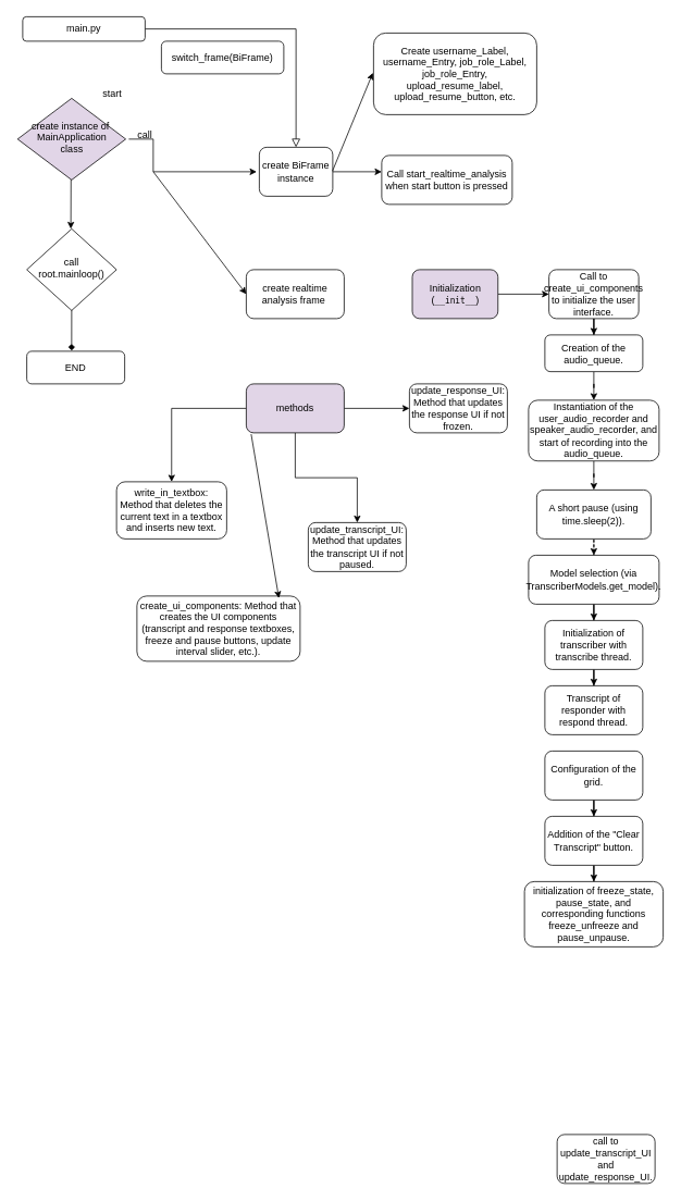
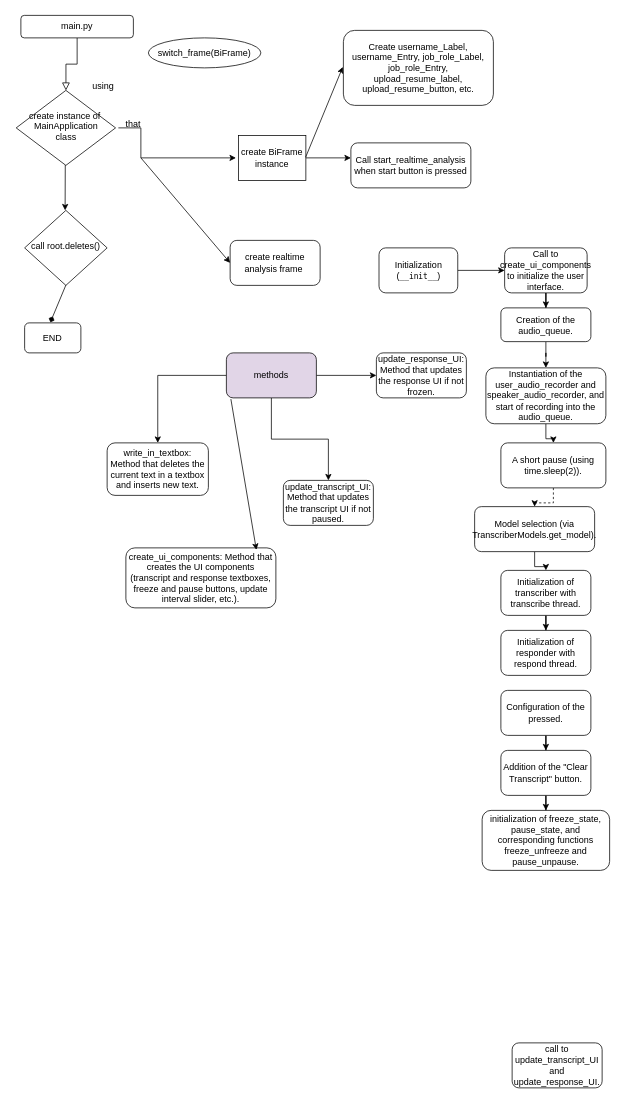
  <mxCell id="0" />
  <mxCell id="1" parent="0" />
- <mxCell id="2" value="" style="rounded=0;html=1;jettySize=auto;orthogonalLoop=1;fontSize=11;endArrow=block;endFill=0;endSize=8;strokeWidth=1;shadow=0;labelBackgroundColor=none;edgeStyle=orthogonalEdgeStyle;" parent="1" source="3" target="11" edge="1"><mxGeometry relative="1" as="geometry" /></mxCell>
+ <mxCell id="2" value="" style="rounded=0;html=1;jettySize=auto;orthogonalLoop=1;fontSize=11;endArrow=block;endFill=0;endSize=8;strokeWidth=1;shadow=0;labelBackgroundColor=none;edgeStyle=orthogonalEdgeStyle;" parent="1" source="3" target="4" edge="1"><mxGeometry relative="1" as="geometry" /></mxCell>
  <mxCell id="3" value="main.py" style="rounded=1;whiteSpace=wrap;html=1;fontSize=12;glass=0;strokeWidth=1;shadow=0;" parent="1" vertex="1"><mxGeometry x="27" y="20" width="150" height="30" as="geometry" /></mxCell>
- <mxCell id="4" value="create instance of&amp;nbsp; MainApplication&lt;br&gt;class" style="rhombus;whiteSpace=wrap;html=1;shadow=0;fontFamily=Helvetica;fontSize=12;align=center;strokeWidth=1;spacing=6;spacingTop=-4;fillColor=#e1d5e7;" parent="1" vertex="1"><mxGeometry x="20.75" y="120" width="132.5" height="100" as="geometry" /></mxCell>
- <mxCell id="5" value="switch_frame(BiFrame)" style="rounded=1;whiteSpace=wrap;html=1;fontSize=12;glass=0;strokeWidth=1;shadow=0;" parent="1" vertex="1"><mxGeometry x="197" y="50" width="150" height="40" as="geometry" /></mxCell>
- <mxCell id="6" value="call root.mainloop()" style="rhombus;whiteSpace=wrap;html=1;shadow=0;fontFamily=Helvetica;fontSize=12;align=center;strokeWidth=1;spacing=6;spacingTop=-4;" parent="1" vertex="1"><mxGeometry x="32" y="280" width="110" height="100" as="geometry" /></mxCell>
- <mxCell id="7" value="start" style="text;html=1;strokeColor=none;fillColor=none;align=center;verticalAlign=middle;whiteSpace=wrap;rounded=0;" vertex="1" parent="1"><mxGeometry x="107" y="100" width="60" height="30" as="geometry" /></mxCell>
- <mxCell id="8" value="END" style="rounded=1;whiteSpace=wrap;html=1;fontSize=12;glass=0;strokeWidth=1;shadow=0;" vertex="1" parent="1"><mxGeometry x="32" y="430" width="120" height="40" as="geometry" /></mxCell>
- <mxCell id="9" value="call" style="text;html=1;strokeColor=none;fillColor=none;align=center;verticalAlign=middle;whiteSpace=wrap;rounded=0;" vertex="1" parent="1"><mxGeometry x="147" y="150" width="60" height="30" as="geometry" /></mxCell>
+ <mxCell id="4" value="create instance of&amp;nbsp; MainApplication&lt;br&gt;class" style="rhombus;whiteSpace=wrap;html=1;shadow=0;fontFamily=Helvetica;fontSize=12;align=center;strokeWidth=1;spacing=6;spacingTop=-4;" parent="1" vertex="1"><mxGeometry x="20.75" y="120" width="132.5" height="100" as="geometry" /></mxCell>
+ <mxCell id="5" value="switch_frame(BiFrame)" style="ellipse;whiteSpace=wrap;html=1;fontSize=12;glass=0;strokeWidth=1;shadow=0;" parent="1" vertex="1"><mxGeometry x="197" y="50" width="150" height="40" as="geometry" /></mxCell>
+ <mxCell id="6" value="call root.deletes()" style="rhombus;whiteSpace=wrap;html=1;shadow=0;fontFamily=Helvetica;fontSize=12;align=center;strokeWidth=1;spacing=6;spacingTop=-4;" parent="1" vertex="1"><mxGeometry x="32" y="280" width="110" height="100" as="geometry" /></mxCell>
+ <mxCell id="7" value="using" style="text;html=1;strokeColor=none;fillColor=none;align=center;verticalAlign=middle;whiteSpace=wrap;rounded=0;" vertex="1" parent="1"><mxGeometry x="107" y="100" width="60" height="30" as="geometry" /></mxCell>
+ <mxCell id="8" value="END" style="rounded=1;whiteSpace=wrap;html=1;fontSize=12;glass=0;strokeWidth=1;shadow=0;" vertex="1" parent="1"><mxGeometry x="32" y="430" width="75" height="40" as="geometry" /></mxCell>
+ <mxCell id="9" value="that" style="text;html=1;strokeColor=none;fillColor=none;align=center;verticalAlign=middle;whiteSpace=wrap;rounded=0;" vertex="1" parent="1"><mxGeometry x="147" y="150" width="60" height="30" as="geometry" /></mxCell>
  <mxCell id="10" style="edgeStyle=orthogonalEdgeStyle;rounded=0;orthogonalLoop=1;jettySize=auto;html=1;" edge="1" parent="1" source="11" target="17"><mxGeometry relative="1" as="geometry"><Array as="points"><mxPoint x="467" y="210" /></Array></mxGeometry></mxCell>
- <mxCell id="11" value="create BiFrame instance" style="rounded=1;whiteSpace=wrap;html=1;" vertex="1" parent="1"><mxGeometry x="317" y="180" width="90" height="60" as="geometry" /></mxCell>
+ <mxCell id="11" value="create BiFrame instance" style="whiteSpace=wrap;html=1;rounded=0;" vertex="1" parent="1"><mxGeometry x="317" y="180" width="90" height="60" as="geometry" /></mxCell>
  <mxCell id="12" value="" style="endArrow=classic;html=1;rounded=0;entryX=-0.036;entryY=0.5;entryDx=0;entryDy=0;entryPerimeter=0;" edge="1" parent="1" target="11"><mxGeometry width="50" height="50" relative="1" as="geometry"><mxPoint x="157" y="170" as="sourcePoint" /><mxPoint x="207" y="240" as="targetPoint" /><Array as="points"><mxPoint x="187" y="170" /><mxPoint x="187" y="210" /></Array></mxGeometry></mxCell>
  <mxCell id="13" value="" style="endArrow=classic;html=1;rounded=0;exitX=0.996;exitY=0.487;exitDx=0;exitDy=0;exitPerimeter=0;entryX=-0.004;entryY=0.488;entryDx=0;entryDy=0;entryPerimeter=0;" edge="1" parent="1" source="11" target="16"><mxGeometry width="50" height="50" relative="1" as="geometry"><mxPoint x="327" y="210" as="sourcePoint" /><mxPoint x="387" y="210" as="targetPoint" /></mxGeometry></mxCell>
  <mxCell id="14" value="" style="endArrow=diamond;html=1;rounded=0;exitX=0.5;exitY=0.996;exitDx=0;exitDy=0;exitPerimeter=0;entryX=0.458;entryY=-0.02;entryDx=0;entryDy=0;entryPerimeter=0;" edge="1" parent="1" source="6" target="8"><mxGeometry width="50" height="50" relative="1" as="geometry"><mxPoint x="87" y="420" as="sourcePoint" /><mxPoint x="137" y="370" as="targetPoint" /></mxGeometry></mxCell>
  <mxCell id="15" value="" style="endArrow=classic;html=1;rounded=0;exitX=0.494;exitY=0.996;exitDx=0;exitDy=0;exitPerimeter=0;" edge="1" parent="1" source="4"><mxGeometry width="50" height="50" relative="1" as="geometry"><mxPoint x="87" y="420" as="sourcePoint" /><mxPoint x="86" y="280" as="targetPoint" /><Array as="points" /></mxGeometry></mxCell>
  <mxCell id="16" value="Create username_Label, username_Entry, job_role_Label, job_role_Entry, upload_resume_label, upload_resume_button, etc." style="rounded=1;whiteSpace=wrap;html=1;" vertex="1" parent="1"><mxGeometry x="457" y="40" width="200" height="100" as="geometry" /></mxCell>
  <mxCell id="17" value="Call start_realtime_analysis when start button is pressed " style="rounded=1;whiteSpace=wrap;html=1;" vertex="1" parent="1"><mxGeometry x="467" y="190" width="160" height="60" as="geometry" /></mxCell>
- <mxCell id="18" value="create realtime analysis frame&amp;nbsp;" style="rounded=1;whiteSpace=wrap;html=1;" vertex="1" parent="1"><mxGeometry x="301" y="330" width="120" height="60" as="geometry" /></mxCell>
+ <mxCell id="18" value="create realtime analysis frame&amp;nbsp;" style="rounded=1;whiteSpace=wrap;html=1;" vertex="1" parent="1"><mxGeometry x="306" y="320" width="120" height="60" as="geometry" /></mxCell>
  <mxCell id="19" value="" style="endArrow=classic;html=1;rounded=0;entryX=0;entryY=0.5;entryDx=0;entryDy=0;entryPerimeter=0;" edge="1" parent="1" target="18"><mxGeometry width="50" height="50" relative="1" as="geometry"><mxPoint x="187" y="210" as="sourcePoint" /><mxPoint x="367" y="380" as="targetPoint" /></mxGeometry></mxCell>
  <mxCell id="20" value="" style="edgeStyle=orthogonalEdgeStyle;rounded=0;orthogonalLoop=1;jettySize=auto;html=1;" edge="1" parent="1" source="21" target="23"><mxGeometry relative="1" as="geometry" /></mxCell>
- <mxCell id="21" value="Initialization (&lt;code style=&quot;border: 0px solid rgb(217, 217, 227); box-sizing: border-box; --tw-border-spacing-x:0; --tw-border-spacing-y:0; --tw-translate-x:0; --tw-translate-y:0; --tw-rotate:0; --tw-skew-x:0; --tw-skew-y:0; --tw-scale-x:1; --tw-scale-y:1; --tw-pan-x: ; --tw-pan-y: ; --tw-pinch-zoom: ; --tw-scroll-snap-strictness:proximity; --tw-gradient-from-position: ; --tw-gradient-via-position: ; --tw-gradient-to-position: ; --tw-ordinal: ; --tw-slashed-zero: ; --tw-numeric-figure: ; --tw-numeric-spacing: ; --tw-numeric-fraction: ; --tw-ring-inset: ; --tw-ring-offset-width:0px; --tw-ring-offset-color:#fff; --tw-ring-color:rgba(69,89,164,0.5); --tw-ring-offset-shadow:0 0 transparent; --tw-ring-shadow:0 0 transparent; --tw-shadow:0 0 transparent; --tw-shadow-colored:0 0 transparent; --tw-blur: ; --tw-brightness: ; --tw-contrast: ; --tw-grayscale: ; --tw-hue-rotate: ; --tw-invert: ; --tw-saturate: ; --tw-sepia: ; --tw-drop-shadow: ; --tw-backdrop-blur: ; --tw-backdrop-brightness: ; --tw-backdrop-contrast: ; --tw-backdrop-grayscale: ; --tw-backdrop-hue-rotate: ; --tw-backdrop-invert: ; --tw-backdrop-opacity: ; --tw-backdrop-saturate: ; --tw-backdrop-sepia: ; font-size: 0.875em; color: var(--tw-prose-code); font-family: &amp;quot;Söhne Mono&amp;quot;, Monaco, &amp;quot;Andale Mono&amp;quot;, &amp;quot;Ubuntu Mono&amp;quot;, monospace !important;&quot;&gt;__init__&lt;/code&gt;)" style="whiteSpace=wrap;html=1;rounded=1;fillColor=#e1d5e7;" vertex="1" parent="1"><mxGeometry x="504.5" y="330" width="105" height="60" as="geometry" /></mxCell>
+ <mxCell id="21" value="Initialization (&lt;code style=&quot;border: 0px solid rgb(217, 217, 227); box-sizing: border-box; --tw-border-spacing-x:0; --tw-border-spacing-y:0; --tw-translate-x:0; --tw-translate-y:0; --tw-rotate:0; --tw-skew-x:0; --tw-skew-y:0; --tw-scale-x:1; --tw-scale-y:1; --tw-pan-x: ; --tw-pan-y: ; --tw-pinch-zoom: ; --tw-scroll-snap-strictness:proximity; --tw-gradient-from-position: ; --tw-gradient-via-position: ; --tw-gradient-to-position: ; --tw-ordinal: ; --tw-slashed-zero: ; --tw-numeric-figure: ; --tw-numeric-spacing: ; --tw-numeric-fraction: ; --tw-ring-inset: ; --tw-ring-offset-width:0px; --tw-ring-offset-color:#fff; --tw-ring-color:rgba(69,89,164,0.5); --tw-ring-offset-shadow:0 0 transparent; --tw-ring-shadow:0 0 transparent; --tw-shadow:0 0 transparent; --tw-shadow-colored:0 0 transparent; --tw-blur: ; --tw-brightness: ; --tw-contrast: ; --tw-grayscale: ; --tw-hue-rotate: ; --tw-invert: ; --tw-saturate: ; --tw-sepia: ; --tw-drop-shadow: ; --tw-backdrop-blur: ; --tw-backdrop-brightness: ; --tw-backdrop-contrast: ; --tw-backdrop-grayscale: ; --tw-backdrop-hue-rotate: ; --tw-backdrop-invert: ; --tw-backdrop-opacity: ; --tw-backdrop-saturate: ; --tw-backdrop-sepia: ; font-size: 0.875em; color: var(--tw-prose-code); font-family: &amp;quot;Söhne Mono&amp;quot;, Monaco, &amp;quot;Andale Mono&amp;quot;, &amp;quot;Ubuntu Mono&amp;quot;, monospace !important;&quot;&gt;__init__&lt;/code&gt;)" style="whiteSpace=wrap;html=1;rounded=1;" vertex="1" parent="1"><mxGeometry x="504.5" y="330" width="105" height="60" as="geometry" /></mxCell>
  <mxCell id="22" value="" style="edgeStyle=orthogonalEdgeStyle;rounded=0;orthogonalLoop=1;jettySize=auto;html=1;" edge="1" parent="1" source="23" target="25"><mxGeometry relative="1" as="geometry" /></mxCell>
  <mxCell id="23" value="Call to create_ui_components to initialize the user interface. " style="rounded=1;whiteSpace=wrap;html=1;" vertex="1" parent="1"><mxGeometry x="672" y="330" width="110" height="60" as="geometry" /></mxCell>
  <mxCell id="24" value="" style="edgeStyle=orthogonalEdgeStyle;rounded=0;orthogonalLoop=1;jettySize=auto;html=1;" edge="1" parent="1" source="25" target="29"><mxGeometry relative="1" as="geometry" /></mxCell>
  <mxCell id="25" value="Creation of the audio_queue." style="rounded=1;whiteSpace=wrap;html=1;" vertex="1" parent="1"><mxGeometry x="667" y="410" width="120" height="45" as="geometry" /></mxCell>
  <mxCell id="26" value="" style="edgeStyle=orthogonalEdgeStyle;rounded=0;orthogonalLoop=1;jettySize=auto;html=1;dashed=1;" edge="1" parent="1" source="27" target="31"><mxGeometry relative="1" as="geometry" /></mxCell>
- <mxCell id="27" value="A short pause (using time.sleep(2))." style="rounded=1;whiteSpace=wrap;html=1;" vertex="1" parent="1"><mxGeometry x="657" y="600" width="140" height="60" as="geometry" /></mxCell>
+ <mxCell id="27" value="A short pause (using time.sleep(2))." style="rounded=1;whiteSpace=wrap;html=1;" vertex="1" parent="1"><mxGeometry x="667" y="590" width="140" height="60" as="geometry" /></mxCell>
  <mxCell id="28" value="" style="edgeStyle=orthogonalEdgeStyle;rounded=0;orthogonalLoop=1;jettySize=auto;html=1;" edge="1" parent="1" source="29" target="27"><mxGeometry relative="1" as="geometry" /></mxCell>
  <mxCell id="29" value="Instantiation of the user_audio_recorder and speaker_audio_recorder, and start of recording into the audio_queue." style="rounded=1;whiteSpace=wrap;html=1;" vertex="1" parent="1"><mxGeometry x="647" y="490" width="160" height="74.5" as="geometry" /></mxCell>
  <mxCell id="30" value="" style="edgeStyle=orthogonalEdgeStyle;rounded=0;orthogonalLoop=1;jettySize=auto;html=1;" edge="1" parent="1" source="31" target="33"><mxGeometry relative="1" as="geometry" /></mxCell>
- <mxCell id="31" value="Model selection (via TranscriberModels.get_model)." style="rounded=1;whiteSpace=wrap;html=1;" vertex="1" parent="1"><mxGeometry x="647" y="680" width="160" height="60" as="geometry" /></mxCell>
+ <mxCell id="31" value="Model selection (via TranscriberModels.get_model)." style="rounded=1;whiteSpace=wrap;html=1;" vertex="1" parent="1"><mxGeometry x="632" y="675" width="160" height="60" as="geometry" /></mxCell>
  <mxCell id="32" value="" style="edgeStyle=orthogonalEdgeStyle;rounded=0;orthogonalLoop=1;jettySize=auto;html=1;" edge="1" parent="1" source="33" target="34"><mxGeometry relative="1" as="geometry" /></mxCell>
  <mxCell id="33" value="Initialization of transcriber with transcribe thread. " style="rounded=1;whiteSpace=wrap;html=1;" vertex="1" parent="1"><mxGeometry x="667" y="760" width="120" height="60" as="geometry" /></mxCell>
- <mxCell id="34" value="Transcript of responder with respond thread." style="rounded=1;whiteSpace=wrap;html=1;" vertex="1" parent="1"><mxGeometry x="667" y="840" width="120" height="60" as="geometry" /></mxCell>
+ <mxCell id="34" value="Initialization of responder with respond thread." style="rounded=1;whiteSpace=wrap;html=1;" vertex="1" parent="1"><mxGeometry x="667" y="840" width="120" height="60" as="geometry" /></mxCell>
  <mxCell id="35" value="" style="edgeStyle=orthogonalEdgeStyle;rounded=0;orthogonalLoop=1;jettySize=auto;html=1;" edge="1" parent="1" source="36" target="38"><mxGeometry relative="1" as="geometry" /></mxCell>
- <mxCell id="36" value="Configuration of the grid." style="rounded=1;whiteSpace=wrap;html=1;" vertex="1" parent="1"><mxGeometry x="667" y="920" width="120" height="60" as="geometry" /></mxCell>
+ <mxCell id="36" value="Configuration of the pressed." style="rounded=1;whiteSpace=wrap;html=1;" vertex="1" parent="1"><mxGeometry x="667" y="920" width="120" height="60" as="geometry" /></mxCell>
  <mxCell id="37" value="" style="edgeStyle=orthogonalEdgeStyle;rounded=0;orthogonalLoop=1;jettySize=auto;html=1;" edge="1" parent="1" source="38" target="39"><mxGeometry relative="1" as="geometry" /></mxCell>
  <mxCell id="38" value="Addition of the &quot;Clear Transcript&quot; button." style="rounded=1;whiteSpace=wrap;html=1;" vertex="1" parent="1"><mxGeometry x="667" y="1000" width="120" height="60" as="geometry" /></mxCell>
  <mxCell id="39" value="initialization of freeze_state, pause_state, and corresponding functions freeze_unfreeze and pause_unpause." style="rounded=1;whiteSpace=wrap;html=1;" vertex="1" parent="1"><mxGeometry x="642" y="1080" width="170" height="80" as="geometry" /></mxCell>
  <mxCell id="40" value="call to update_transcript_UI and update_response_UI." style="rounded=1;whiteSpace=wrap;html=1;" vertex="1" parent="1"><mxGeometry x="682" y="1390" width="120" height="60" as="geometry" /></mxCell>
  <mxCell id="41" value="" style="edgeStyle=orthogonalEdgeStyle;rounded=0;orthogonalLoop=1;jettySize=auto;html=1;" edge="1" parent="1" source="44" target="45"><mxGeometry relative="1" as="geometry" /></mxCell>
  <mxCell id="42" value="" style="edgeStyle=orthogonalEdgeStyle;rounded=0;orthogonalLoop=1;jettySize=auto;html=1;" edge="1" parent="1" source="44" target="46"><mxGeometry relative="1" as="geometry" /></mxCell>
  <mxCell id="43" value="" style="edgeStyle=orthogonalEdgeStyle;rounded=0;orthogonalLoop=1;jettySize=auto;html=1;" edge="1" parent="1" source="44" target="47"><mxGeometry relative="1" as="geometry" /></mxCell>
  <mxCell id="44" value="methods" style="whiteSpace=wrap;html=1;rounded=1;fillColor=#e1d5e7;" vertex="1" parent="1"><mxGeometry x="301" y="470" width="120" height="60" as="geometry" /></mxCell>
  <mxCell id="45" value="write_in_textbox: Method that deletes the current text in a textbox and inserts new text." style="whiteSpace=wrap;html=1;rounded=1;" vertex="1" parent="1"><mxGeometry x="142" y="590" width="135" height="70" as="geometry" /></mxCell>
  <mxCell id="46" value="update_response_UI: Method that updates the response UI if not frozen." style="whiteSpace=wrap;html=1;rounded=1;" vertex="1" parent="1"><mxGeometry x="501" y="470" width="120" height="60" as="geometry" /></mxCell>
  <mxCell id="47" value="update_transcript_UI: Method that updates the transcript UI if not paused." style="whiteSpace=wrap;html=1;rounded=1;" vertex="1" parent="1"><mxGeometry x="377" y="640" width="120" height="60" as="geometry" /></mxCell>
  <mxCell id="48" value="create_ui_components: Method that creates the UI components (transcript and response textboxes, freeze and pause buttons, update interval slider, etc.)." style="rounded=1;whiteSpace=wrap;html=1;" vertex="1" parent="1"><mxGeometry x="167" y="730" width="200" height="80" as="geometry" /></mxCell>
  <mxCell id="49" value="" style="endArrow=classic;html=1;rounded=0;exitX=0.05;exitY=1.027;exitDx=0;exitDy=0;exitPerimeter=0;entryX=0.87;entryY=0.033;entryDx=0;entryDy=0;entryPerimeter=0;" edge="1" parent="1" source="44" target="48"><mxGeometry width="50" height="50" relative="1" as="geometry"><mxPoint x="377" y="560" as="sourcePoint" /><mxPoint x="427" y="510" as="targetPoint" /></mxGeometry></mxCell>
